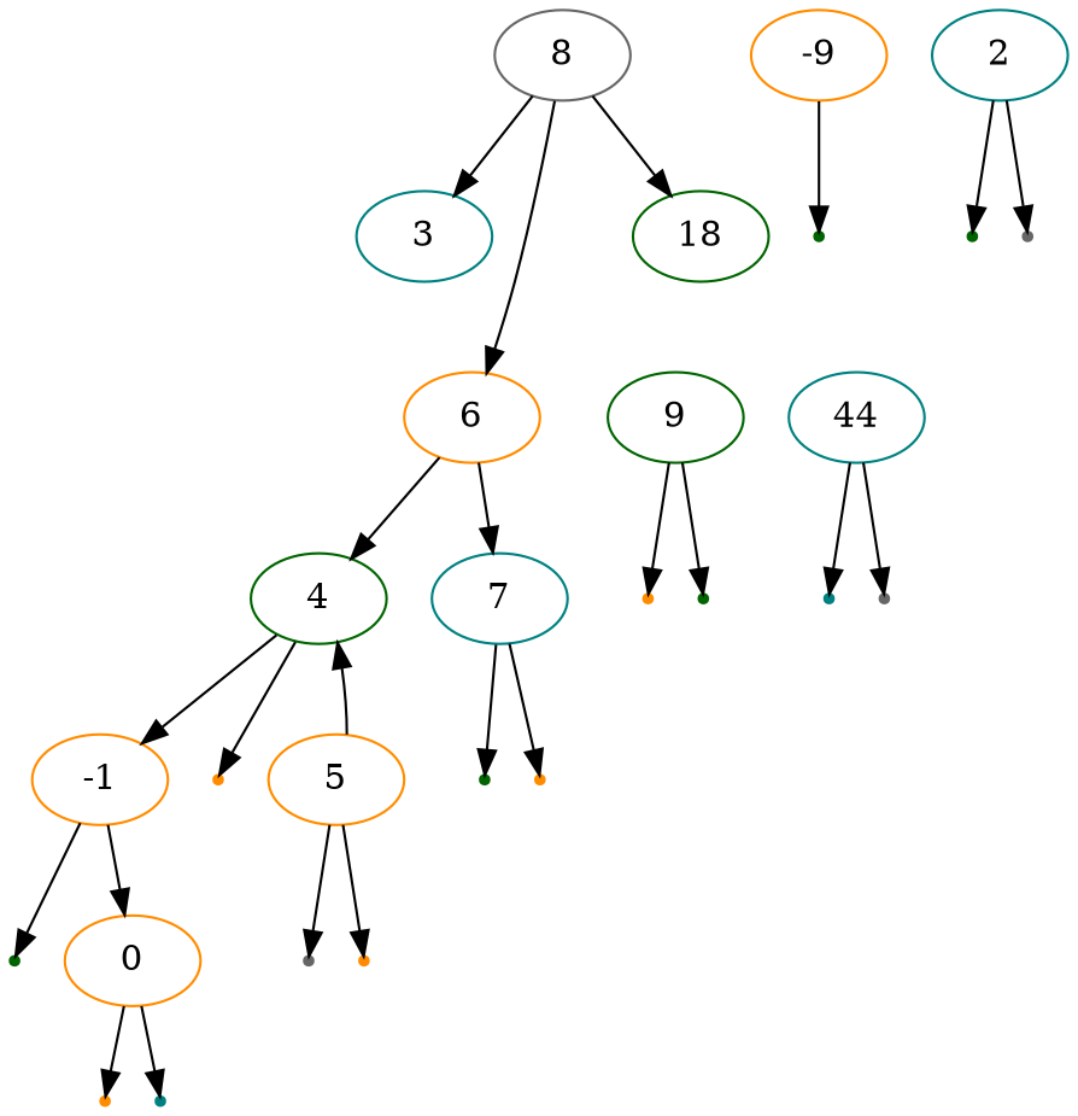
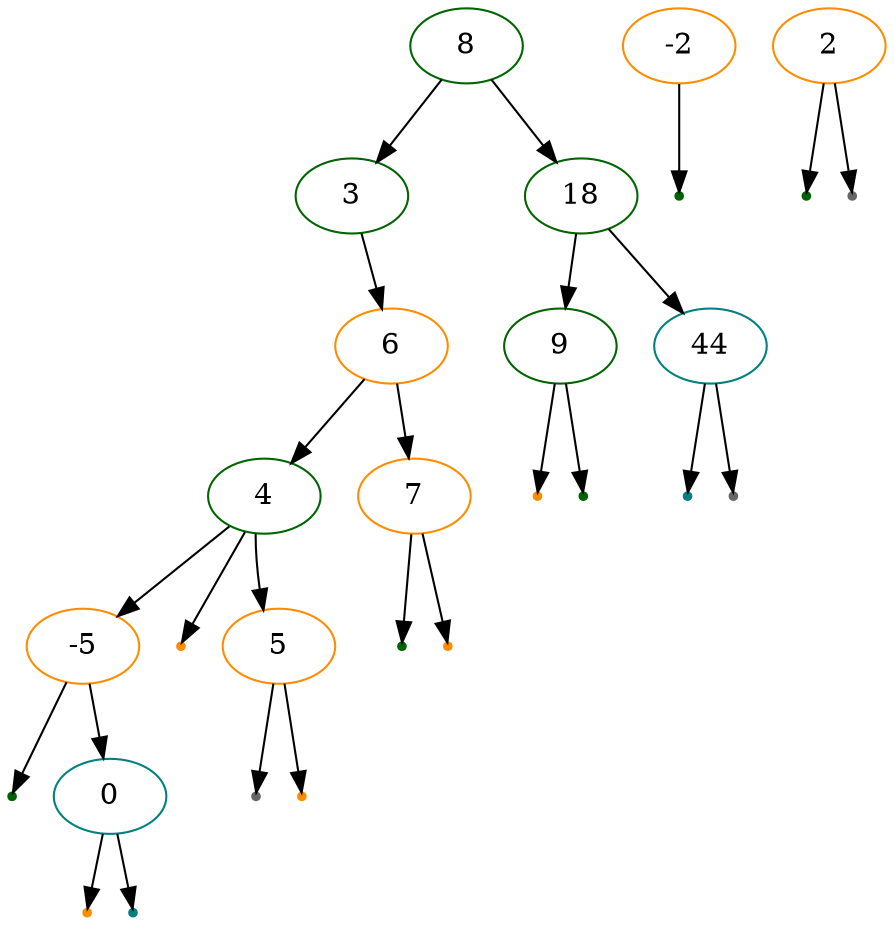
  strict digraph {
    node [color=darkorange shape=point]
-   8 [color=gray40 shape=""]
-   3 [color=teal shape=""]
+   8 [color=darkgreen shape=""]
+   3 [color=darkgreen shape=""]
    n3 [color=darkgreen label=18 shape=""]
    6 [shape=""]
    9 [color=darkgreen shape=""]
    n6 [color=teal label=44 shape=""]
    4 [color=darkgreen shape=""]
-   7 [color=teal shape=""]
-   -2 [label=-9 shape=""]
+   7 [shape=""]
+   -2 [shape=""]
    nil16 [color=darkgreen]
-   2 [color=teal shape=""]
+   2 [shape=""]
    nil18 [color=darkgreen]
    nil19 [color=gray40]
-   -1 [shape=""]
+   -1 [label=-5 shape=""]
    nil34 [color=darkgreen]
-   0 [shape=""]
+   0 [color=teal shape=""]
    nil70
    nil71 [color=teal]
    nil20
    5 [shape=""]
    nil22 [color=darkgreen]
    nil23
    nil42 [color=gray40]
    nil43
    nil12
    nil13 [color=darkgreen]
    nil14 [color=teal]
    nil15 [color=gray40]
    8 -> 3
    8 -> n3
-   8 -> 6
+   3 -> 6
+   n3 -> 9
+   n3 -> n6
    6 -> 4
    6 -> 7
    9 -> nil12
    9 -> nil13
    n6 -> nil14
    n6 -> nil15
    4 -> -1
    4 -> nil20
-   5 -> 4
+   4 -> 5
    7 -> nil22
    7 -> nil23
    -2 -> nil16
    2 -> nil18
    2 -> nil19
    -1 -> nil34
    -1 -> 0
    0 -> nil70
    0 -> nil71
    5 -> nil42
    5 -> nil43
  }
